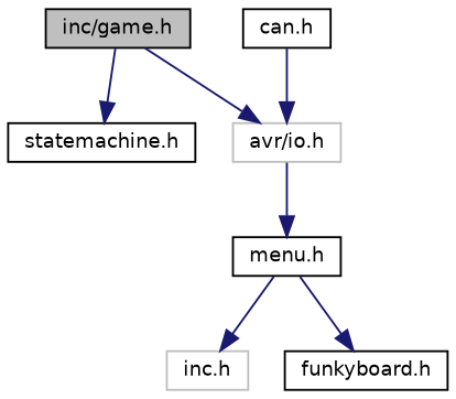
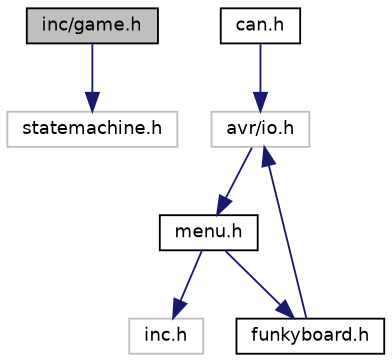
  digraph {
    node [color=black fillcolor=white fontname=Helvetica fontsize=10 shape=record style=filled]
    edge [color=midnightblue fontname=Helvetica fontsize=10 labelfontname=Helvetica labelfontsize=10 style=solid]
    n1 [fillcolor=grey75 fontcolor=black height=0.2 label="inc/game.h" width=0.4]
-   n2 [height=0.2 label="statemachine.h" width=0.4]
+   n2 [color=grey75 height=0.2 label="statemachine.h" width=0.4]
    n3 [height=0.2 label="can.h" width=0.4]
    n4 [color=grey75 height=0.2 label="avr/io.h" width=0.4]
    n5 [height=0.2 label="menu.h" width=0.4]
    n6 [color=grey75 height=0.2 label="inc.h" width=0.4]
    n7 [height=0.2 label="funkyboard.h" width=0.4]
    n1 -> n2
    n3 -> n4
    n4 -> n5
    n5 -> n6
    n5 -> n7
-   n1 -> n4
+   n7 -> n4
  }
